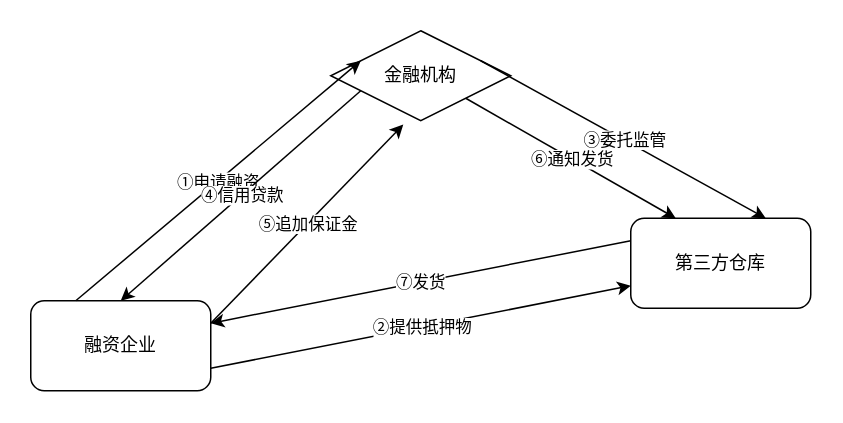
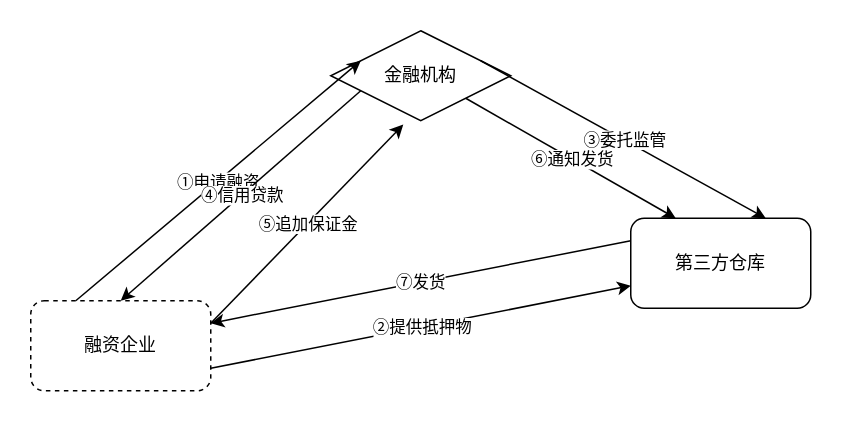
  <mxCell id="0" />
  <mxCell id="1" parent="0" />
  <mxCell id="2" value="金融机构" style="rhombus;whiteSpace=wrap;html=1;" vertex="1" parent="1"><mxGeometry x="220" y="20" width="120" height="60" as="geometry" /></mxCell>
- <mxCell id="3" value="融资企业" style="rounded=1;whiteSpace=wrap;html=1;" vertex="1" parent="1"><mxGeometry y="200" width="120" height="60" as="geometry" x="20" /></mxCell>
+ <mxCell id="3" value="融资企业" style="rounded=1;whiteSpace=wrap;html=1;dashed=1;" vertex="1" parent="1"><mxGeometry y="200" width="120" height="60" as="geometry" x="20" /></mxCell>
  <mxCell id="4" value="第三方仓库" style="rounded=1;whiteSpace=wrap;html=1;" vertex="1" parent="1"><mxGeometry x="420" y="145" width="120" height="60" as="geometry" /></mxCell>
  <mxCell id="5" value="" style="endArrow=classic;html=1;rounded=0;exitX=0.25;exitY=0;exitDx=0;exitDy=0;entryX=0;entryY=0.25;entryDx=0;entryDy=0;" edge="1" parent="1" source="3" target="2"><mxGeometry relative="1" as="geometry"><mxPoint x="140" y="330" as="sourcePoint" /><mxPoint x="240" y="330" as="targetPoint" /></mxGeometry></mxCell>
  <mxCell id="6" value="①申请融资" style="edgeLabel;resizable=0;html=1;align=center;verticalAlign=middle;" connectable="0" vertex="1" parent="5"><mxGeometry relative="1" as="geometry" /></mxCell>
  <mxCell id="7" value="" style="endArrow=classic;html=1;rounded=0;exitX=1;exitY=0.25;exitDx=0;exitDy=0;entryX=0.75;entryY=0;entryDx=0;entryDy=0;" edge="1" parent="1" source="2" target="4"><mxGeometry relative="1" as="geometry"><mxPoint x="370" y="60" as="sourcePoint" /><mxPoint x="470" y="60" as="targetPoint" /></mxGeometry></mxCell>
  <mxCell id="8" value="③委托监管" style="edgeLabel;resizable=0;html=1;align=center;verticalAlign=middle;" connectable="0" vertex="1" parent="7"><mxGeometry relative="1" as="geometry" /></mxCell>
  <mxCell id="9" value="" style="endArrow=classic;html=1;rounded=0;exitX=1;exitY=0.75;exitDx=0;exitDy=0;entryX=0;entryY=0.75;entryDx=0;entryDy=0;" edge="1" parent="1" source="3" target="4"><mxGeometry relative="1" as="geometry"><mxPoint x="240" y="380" as="sourcePoint" /><mxPoint x="340" y="380" as="targetPoint" /></mxGeometry></mxCell>
  <mxCell id="10" value="②提供抵押物" style="edgeLabel;resizable=0;html=1;align=center;verticalAlign=middle;" connectable="0" vertex="1" parent="9"><mxGeometry relative="1" as="geometry" /></mxCell>
  <mxCell id="11" value="" style="endArrow=classic;html=1;rounded=0;exitX=0;exitY=0.75;exitDx=0;exitDy=0;entryX=0.5;entryY=0;entryDx=0;entryDy=0;" edge="1" parent="1" source="2" target="3"><mxGeometry relative="1" as="geometry"><mxPoint x="210" y="150" as="sourcePoint" /><mxPoint x="310" y="150" as="targetPoint" /></mxGeometry></mxCell>
  <mxCell id="12" value="④信用贷款" style="edgeLabel;resizable=0;html=1;align=center;verticalAlign=middle;" connectable="0" vertex="1" parent="11"><mxGeometry relative="1" as="geometry" /></mxCell>
  <mxCell id="13" value="" style="endArrow=classic;html=1;rounded=0;exitX=1;exitY=0.25;exitDx=0;exitDy=0;entryX=0.403;entryY=1.043;entryDx=0;entryDy=0;entryPerimeter=0;" edge="1" parent="1" source="3" target="2"><mxGeometry relative="1" as="geometry"><mxPoint x="100" y="310" as="sourcePoint" /><mxPoint x="200" y="310" as="targetPoint" /></mxGeometry></mxCell>
  <mxCell id="14" value="⑤追加保证金" style="edgeLabel;resizable=0;html=1;align=center;verticalAlign=middle;" connectable="0" vertex="1" parent="13"><mxGeometry relative="1" as="geometry" /></mxCell>
  <mxCell id="15" value="" style="endArrow=classic;html=1;rounded=0;exitX=1;exitY=1;exitDx=0;exitDy=0;entryX=0.25;entryY=0;entryDx=0;entryDy=0;" edge="1" parent="1" source="2" target="4"><mxGeometry relative="1" as="geometry"><mxPoint x="310" y="190" as="sourcePoint" /><mxPoint x="410" y="190" as="targetPoint" /></mxGeometry></mxCell>
  <mxCell id="16" value="⑥通知发货" style="edgeLabel;resizable=0;html=1;align=center;verticalAlign=middle;" connectable="0" vertex="1" parent="15"><mxGeometry relative="1" as="geometry" /></mxCell>
  <mxCell id="17" value="" style="endArrow=classic;html=1;rounded=0;exitX=0;exitY=0.25;exitDx=0;exitDy=0;entryX=1;entryY=0.25;entryDx=0;entryDy=0;" edge="1" parent="1" source="4" target="3"><mxGeometry relative="1" as="geometry"><mxPoint x="150" y="310" as="sourcePoint" /><mxPoint x="250" y="310" as="targetPoint" /></mxGeometry></mxCell>
  <mxCell id="18" value="⑦发货" style="edgeLabel;resizable=0;html=1;align=center;verticalAlign=middle;" connectable="0" vertex="1" parent="17"><mxGeometry relative="1" as="geometry" /></mxCell>
